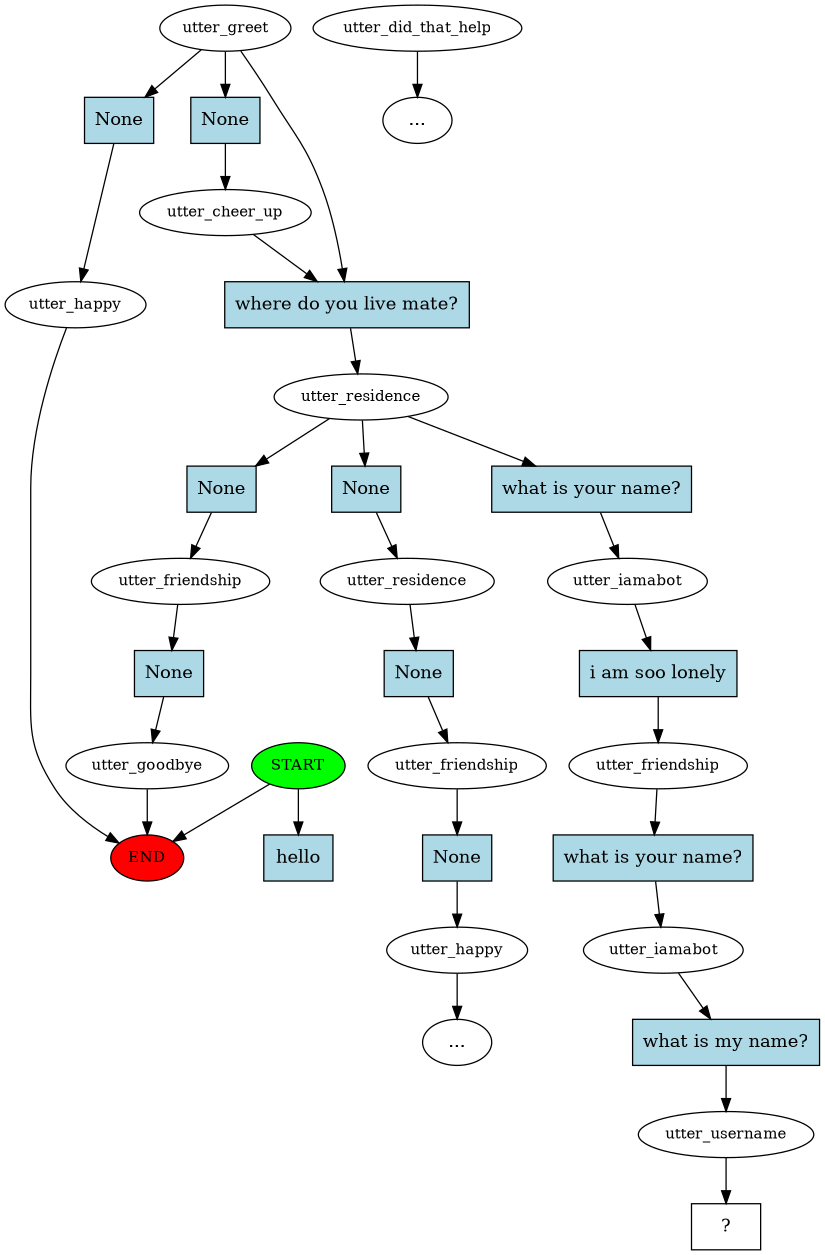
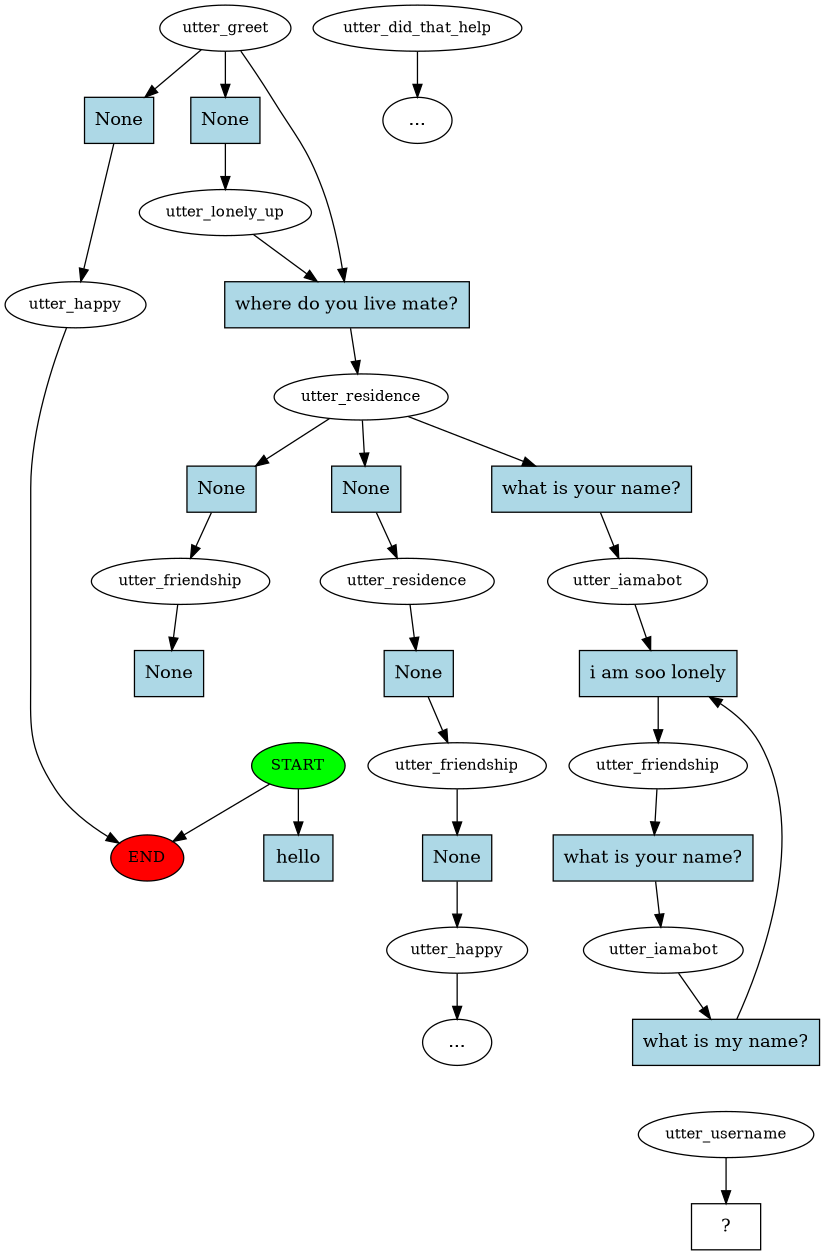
  digraph {
    n1 [fillcolor=green fontsize=12 label=START style=filled]
    n2 [fillcolor=red fontsize=12 label=END style=filled]
    n3 [fillcolor=lightblue label=hello shape=rect style=filled]
    n4 [fontsize=12 label=utter_greet]
    n5 [fillcolor=lightblue label=None shape=rect style=filled]
    n6 [fillcolor=lightblue label=None shape=rect style=filled]
    n7 [fillcolor=lightblue label="where do you live mate?" shape=rect style=filled]
    n8 [fontsize=12 label=utter_happy]
-   n9 [fontsize=12 label=utter_cheer_up]
+   n9 [fontsize=12 label=utter_lonely_up]
    n10 [fontsize=12 label=utter_residence]
    n11 [fontsize=12 label=utter_did_that_help]
    n12 [label="..."]
    n13 [fillcolor=lightblue label=None shape=rect style=filled]
    n14 [fillcolor=lightblue label=None shape=rect style=filled]
    n15 [fillcolor=lightblue label="what is your name?" shape=rect style=filled]
    n16 [fontsize=12 label=utter_friendship]
    n17 [fontsize=12 label=utter_residence]
    n18 [fontsize=12 label=utter_iamabot]
    n19 [fillcolor=lightblue label=None shape=rect style=filled]
-   n20 [fontsize=12 label=utter_goodbye]
    n21 [fillcolor=lightblue label=None shape=rect style=filled]
    n22 [fontsize=12 label=utter_friendship]
    n23 [fillcolor=lightblue label=None shape=rect style=filled]
    n24 [fontsize=12 label=utter_happy]
    n25 [label="..."]
    n26 [fillcolor=lightblue label="i am soo lonely" shape=rect style=filled]
    n27 [fontsize=12 label=utter_friendship]
    n28 [fillcolor=lightblue label="what is your name?" shape=rect style=filled]
    n29 [fontsize=12 label=utter_iamabot]
    n30 [fillcolor=lightblue label="what is my name?" shape=rect style=filled]
    n31 [fontsize=12 label=utter_username]
    n32 [label="  ?  " shape=rect]
    n1 -> n2
    n1 -> n3
    n4 -> n5
    n4 -> n6
    n4 -> n7
    n5 -> n8
    n6 -> n9
    n7 -> n10
    n8 -> n2
    n9 -> n7
    n10 -> n13
    n10 -> n14
    n10 -> n15
    n11 -> n12
    n13 -> n16
    n14 -> n17
    n15 -> n18
    n16 -> n19
    n17 -> n21
    n18 -> n26
-   n19 -> n20
-   n20 -> n2
    n21 -> n22
    n22 -> n23
    n23 -> n24
    n24 -> n25
    n26 -> n27
    n27 -> n28
    n28 -> n29
    n29 -> n30
-   n30 -> n31
+   n30 -> n26
    n31 -> n32
  }
